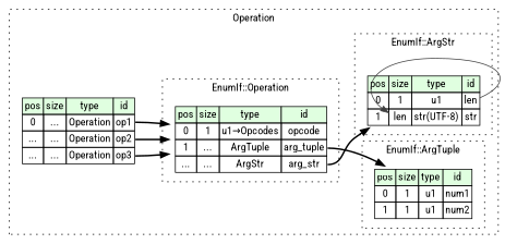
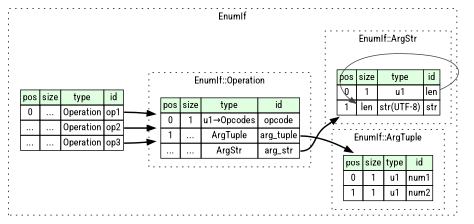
  digraph {
    rankdir=LR
    fontname="Roboto Condensed"
    node [shape=plaintext fontname="Roboto Condensed"]
    edge [style=bold fontname="Roboto Condensed"]
    n1 [label=<<TABLE BORDER="0" CELLBORDER="1" CELLSPACING="0"> 				<TR><TD BGCOLOR="#E0FFE0">pos</TD><TD BGCOLOR="#E0FFE0">size</TD><TD BGCOLOR="#E0FFE0">type</TD><TD BGCOLOR="#E0FFE0">id</TD></TR> 				<TR><TD PORT="opcode_pos">0</TD><TD PORT="opcode_size">1</TD><TD>u1→Opcodes</TD><TD PORT="opcode_type">opcode</TD></TR> 				<TR><TD PORT="arg_tuple_pos">1</TD><TD PORT="arg_tuple_size">...</TD><TD>ArgTuple</TD><TD PORT="arg_tuple_type">arg_tuple</TD></TR> 				<TR><TD PORT="arg_str_pos">...</TD><TD PORT="arg_str_size">...</TD><TD>ArgStr</TD><TD PORT="arg_str_type">arg_str</TD></TR> 			</TABLE>>]
    n2 [label=<<TABLE BORDER="0" CELLBORDER="1" CELLSPACING="0"> 				<TR><TD BGCOLOR="#E0FFE0">pos</TD><TD BGCOLOR="#E0FFE0">size</TD><TD BGCOLOR="#E0FFE0">type</TD><TD BGCOLOR="#E0FFE0">id</TD></TR> 				<TR><TD PORT="num1_pos">0</TD><TD PORT="num1_size">1</TD><TD>u1</TD><TD PORT="num1_type">num1</TD></TR> 				<TR><TD PORT="num2_pos">1</TD><TD PORT="num2_size">1</TD><TD>u1</TD><TD PORT="num2_type">num2</TD></TR> 			</TABLE>>]
    n3 [label=<<TABLE BORDER="0" CELLBORDER="1" CELLSPACING="0"> 				<TR><TD BGCOLOR="#E0FFE0">pos</TD><TD BGCOLOR="#E0FFE0">size</TD><TD BGCOLOR="#E0FFE0">type</TD><TD BGCOLOR="#E0FFE0">id</TD></TR> 				<TR><TD PORT="len_pos">0</TD><TD PORT="len_size">1</TD><TD>u1</TD><TD PORT="len_type">len</TD></TR> 				<TR><TD PORT="str_pos">1</TD><TD PORT="str_size">len</TD><TD>str(UTF-8)</TD><TD PORT="str_type">str</TD></TR> 			</TABLE>>]
    n4 [label=<<TABLE BORDER="0" CELLBORDER="1" CELLSPACING="0"> 			<TR><TD BGCOLOR="#E0FFE0">pos</TD><TD BGCOLOR="#E0FFE0">size</TD><TD BGCOLOR="#E0FFE0">type</TD><TD BGCOLOR="#E0FFE0">id</TD></TR> 			<TR><TD PORT="op1_pos">0</TD><TD PORT="op1_size">...</TD><TD>Operation</TD><TD PORT="op1_type">op1</TD></TR> 			<TR><TD PORT="op2_pos">...</TD><TD PORT="op2_size">...</TD><TD>Operation</TD><TD PORT="op2_type">op2</TD></TR> 			<TR><TD PORT="op3_pos">...</TD><TD PORT="op3_size">...</TD><TD>Operation</TD><TD PORT="op3_type">op3</TD></TR> 		</TABLE>>]
    subgraph cluster_1 {
-     label=Operation
+     label=EnumIf
      style=dotted
      n4
      subgraph cluster_2 {
        label="EnumIf::Operation"
        style=dotted
        n1
      }
      subgraph cluster_3 {
        label="EnumIf::ArgTuple"
        style=dotted
        n2
      }
      subgraph cluster_4 {
        label="EnumIf::ArgStr"
        style=dotted
        n3
      }
    }
    n1 -> n2 [tailport=arg_tuple_type]
    n1 -> n3 [tailport=arg_str_type]
    n3 -> n3 [color="#404040" headport=str_size tailport=len_type style=""]
    n4 -> n1 [tailport=op1_type]
    n4 -> n1 [tailport=op2_type]
    n4 -> n1 [tailport=op3_type]
  }
